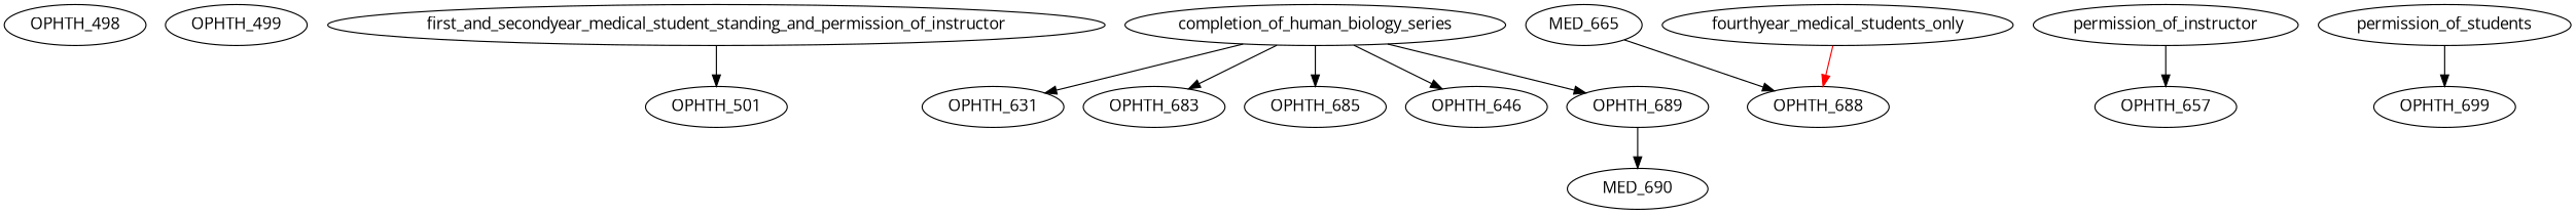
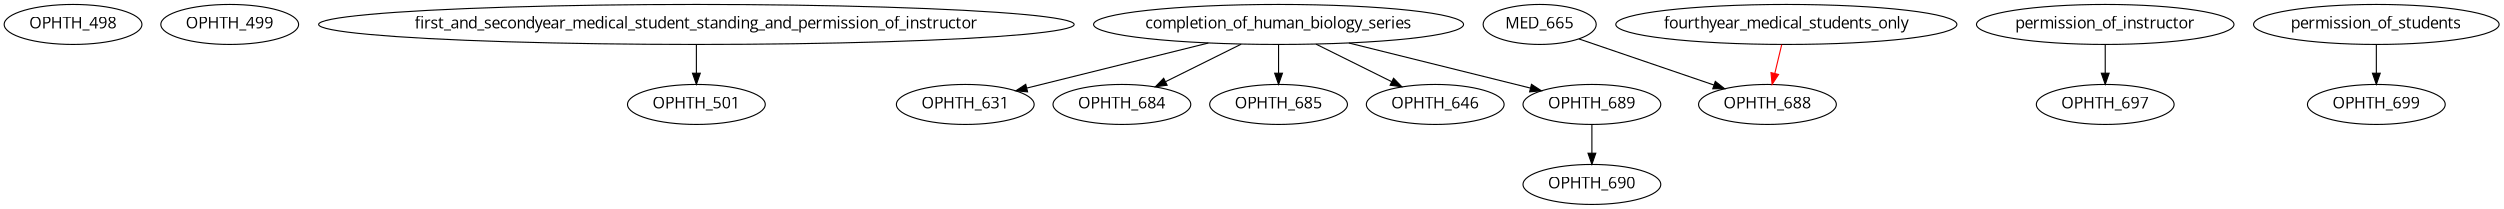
  digraph {
    fontname="Open Sans"
    node [fontname="Open Sans"]
    edge [color=black fontname="Open Sans"]
    OPHTH_498
    OPHTH_499
    first_and_secondyear_medical_student_standing_and_permission_of_instructor
    OPHTH_501
    n5 [label=OPHTH_631]
    completion_of_human_biology_series
-   OPHTH_683
+   OPHTH_683 [label=OPHTH_684]
    OPHTH_685
    n9 [label=OPHTH_646]
    OPHTH_689
-   OPHTH_690 [label=MED_690]
+   OPHTH_690
    MED_665
    OPHTH_688
    fourthyear_medical_students_only
    permission_of_instructor
-   OPHTH_697 [label=OPHTH_657]
+   OPHTH_697
    n17 [label=permission_of_students]
    OPHTH_699
    first_and_secondyear_medical_student_standing_and_permission_of_instructor -> OPHTH_501
    completion_of_human_biology_series -> n5
    completion_of_human_biology_series -> OPHTH_683
    completion_of_human_biology_series -> OPHTH_685
    completion_of_human_biology_series -> n9
    completion_of_human_biology_series -> OPHTH_689
    OPHTH_689 -> OPHTH_690
    MED_665 -> OPHTH_688
    fourthyear_medical_students_only -> OPHTH_688 [color=red]
    permission_of_instructor -> OPHTH_697
    n17 -> OPHTH_699
  }
